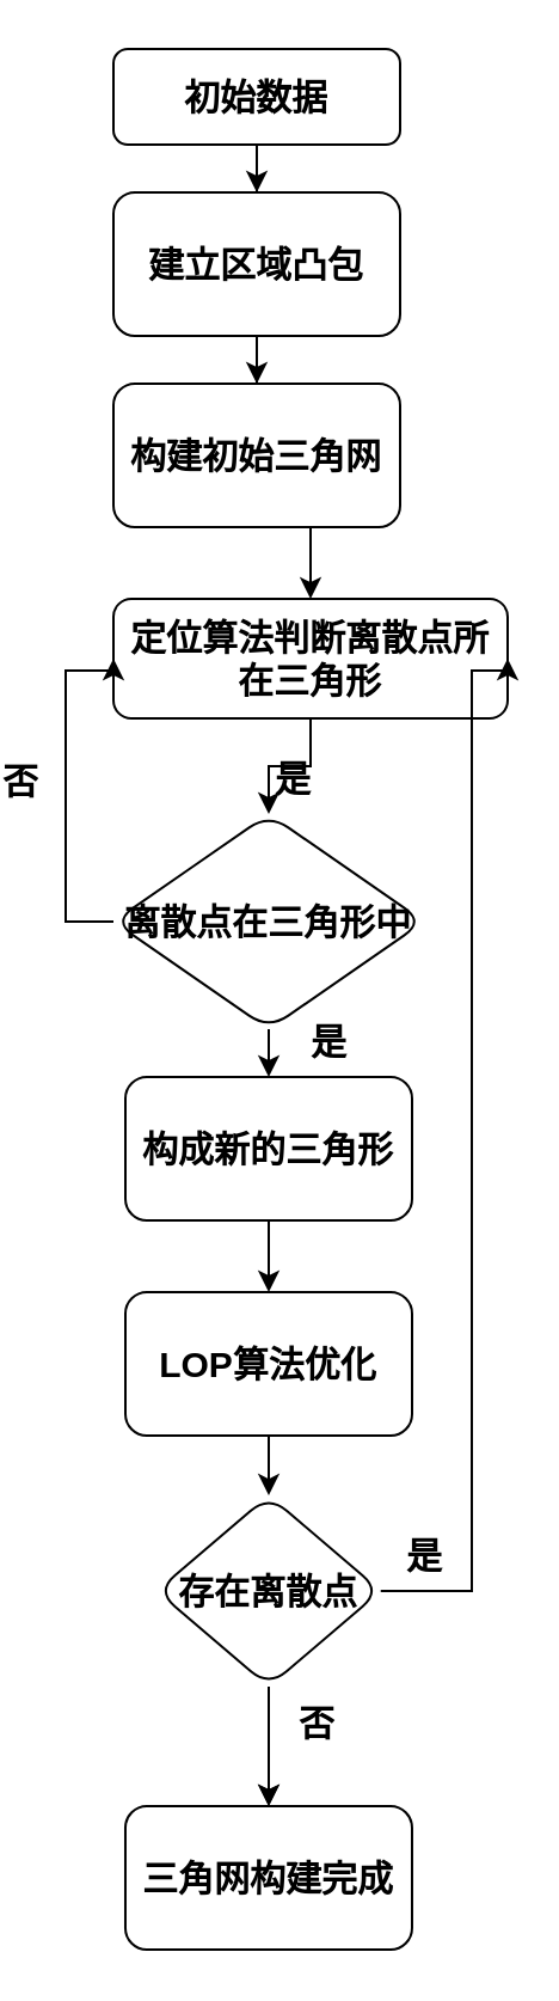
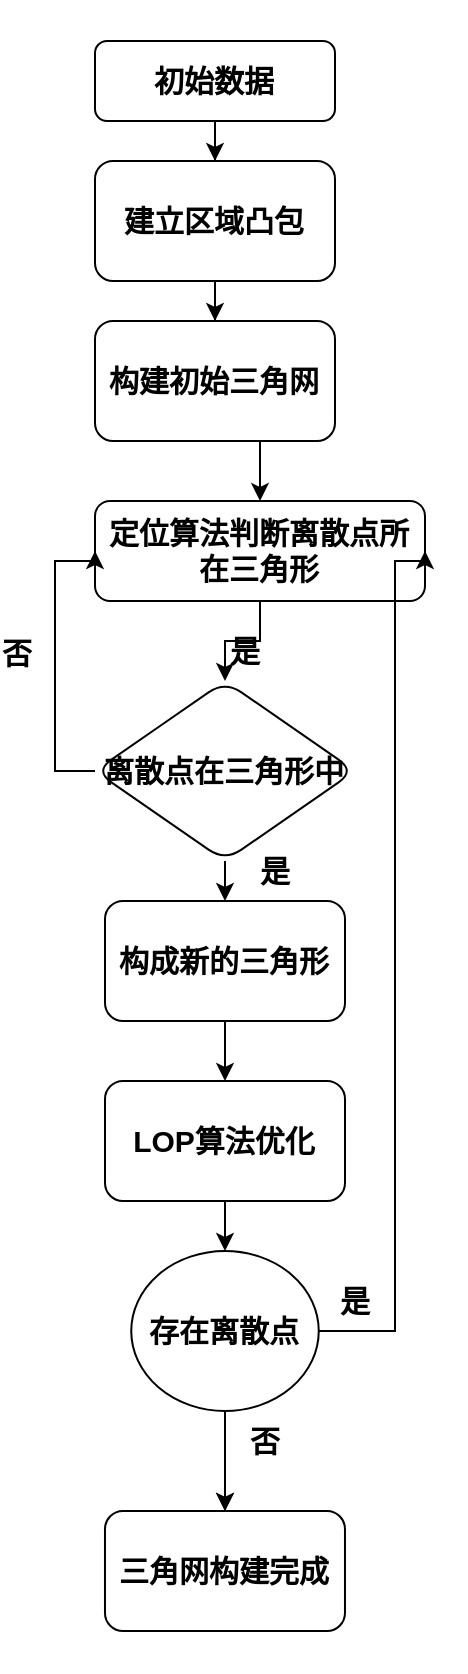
  <mxCell id="0" />
  <mxCell id="1" parent="0" />
  <mxCell id="2" value="" style="edgeStyle=orthogonalEdgeStyle;rounded=0;orthogonalLoop=1;jettySize=auto;html=1;fontStyle=1;spacing=2;fontSize=15;" edge="1" parent="1" source="3" target="5"><mxGeometry relative="1" as="geometry" /></mxCell>
  <mxCell id="3" value="初始数据" style="rounded=1;whiteSpace=wrap;html=1;fontSize=15;glass=0;strokeWidth=1;shadow=0;fontStyle=1;spacing=2;" parent="1" vertex="1"><mxGeometry x="40" y="20" width="120" height="40" as="geometry" /></mxCell>
  <mxCell id="4" value="" style="edgeStyle=orthogonalEdgeStyle;rounded=0;orthogonalLoop=1;jettySize=auto;html=1;fontStyle=1;spacing=2;fontSize=15;" edge="1" parent="1" source="5" target="7"><mxGeometry relative="1" as="geometry" /></mxCell>
  <mxCell id="5" value="建立区域凸包" style="whiteSpace=wrap;html=1;rounded=1;shadow=0;strokeWidth=1;glass=0;fontStyle=1;spacing=2;fontSize=15;" vertex="1" parent="1"><mxGeometry x="40" y="80" width="120" height="60" as="geometry" /></mxCell>
  <mxCell id="6" style="edgeStyle=orthogonalEdgeStyle;rounded=0;orthogonalLoop=1;jettySize=auto;html=1;exitX=0.5;exitY=1;exitDx=0;exitDy=0;entryX=0.5;entryY=0;entryDx=0;entryDy=0;fontStyle=1;spacing=2;fontSize=15;" edge="1" parent="1" source="7" target="9"><mxGeometry relative="1" as="geometry" /></mxCell>
  <mxCell id="7" value="构建初始三角网" style="whiteSpace=wrap;html=1;rounded=1;shadow=0;strokeWidth=1;glass=0;fontStyle=1;spacing=2;fontSize=15;" vertex="1" parent="1"><mxGeometry x="40" y="160" width="120" height="60" as="geometry" /></mxCell>
  <mxCell id="8" style="edgeStyle=orthogonalEdgeStyle;rounded=0;orthogonalLoop=1;jettySize=auto;html=1;exitX=0.5;exitY=1;exitDx=0;exitDy=0;entryX=0.5;entryY=0;entryDx=0;entryDy=0;fontStyle=1;spacing=2;fontSize=15;" edge="1" parent="1" source="9" target="15"><mxGeometry relative="1" as="geometry" /></mxCell>
  <mxCell id="9" value="定位算法判断离散点所在三角形" style="whiteSpace=wrap;html=1;rounded=1;shadow=0;strokeWidth=1;glass=0;fontStyle=1;spacing=2;fontSize=15;" vertex="1" parent="1"><mxGeometry x="40" y="250" width="165" height="50" as="geometry" /></mxCell>
  <mxCell id="10" value="" style="edgeStyle=orthogonalEdgeStyle;rounded=0;orthogonalLoop=1;jettySize=auto;html=1;fontSize=15;" edge="1" parent="1" source="11" target="16"><mxGeometry relative="1" as="geometry" /></mxCell>
  <mxCell id="11" value="是" style="text;html=1;align=center;verticalAlign=middle;resizable=0;points=[];autosize=1;fontStyle=1;spacing=2;fontSize=15;" vertex="1" parent="1"><mxGeometry x="115" y="420" width="30" height="30" as="geometry" /></mxCell>
  <mxCell id="12" style="edgeStyle=orthogonalEdgeStyle;rounded=0;orthogonalLoop=1;jettySize=auto;html=1;entryX=0;entryY=0.5;entryDx=0;entryDy=0;fontStyle=1;spacing=2;fontSize=15;" edge="1" parent="1" source="15" target="9"><mxGeometry relative="1" as="geometry"><Array as="points"><mxPoint x="20" y="385" /><mxPoint x="20" y="280" /></Array></mxGeometry></mxCell>
  <mxCell id="13" value="否" style="edgeLabel;html=1;align=center;verticalAlign=middle;resizable=0;points=[];fontStyle=1;spacing=2;fontSize=15;" vertex="1" connectable="0" parent="12"><mxGeometry x="0.331" y="1" relative="1" as="geometry"><mxPoint x="-19" y="20" as="offset" /></mxGeometry></mxCell>
  <mxCell id="14" style="edgeStyle=orthogonalEdgeStyle;rounded=0;orthogonalLoop=1;jettySize=auto;html=1;exitX=0.5;exitY=1;exitDx=0;exitDy=0;entryX=0.5;entryY=0;entryDx=0;entryDy=0;fontSize=15;" edge="1" parent="1" source="15" target="16"><mxGeometry relative="1" as="geometry" /></mxCell>
  <mxCell id="15" value="离散点在三角形中" style="rhombus;whiteSpace=wrap;html=1;rounded=1;shadow=0;strokeWidth=1;glass=0;fontStyle=1;spacing=2;fontSize=15;" vertex="1" parent="1"><mxGeometry x="40" y="340" width="130" height="90" as="geometry" /></mxCell>
  <mxCell id="16" value="构成新的三角形" style="whiteSpace=wrap;html=1;rounded=1;shadow=0;strokeWidth=1;glass=0;fontStyle=1;spacing=2;fontSize=15;" vertex="1" parent="1"><mxGeometry x="45" y="450" width="120" height="60" as="geometry" /></mxCell>
  <mxCell id="17" value="" style="edgeStyle=orthogonalEdgeStyle;rounded=0;orthogonalLoop=1;jettySize=auto;html=1;exitX=0.5;exitY=1;exitDx=0;exitDy=0;fontStyle=1;spacing=2;fontSize=15;" edge="1" parent="1" source="16" target="19"><mxGeometry relative="1" as="geometry"><mxPoint x="100" y="820" as="sourcePoint" /></mxGeometry></mxCell>
  <mxCell id="18" value="" style="edgeStyle=orthogonalEdgeStyle;rounded=0;orthogonalLoop=1;jettySize=auto;html=1;fontStyle=1;spacing=2;fontSize=15;" edge="1" parent="1" source="19" target="23"><mxGeometry relative="1" as="geometry" /></mxCell>
  <mxCell id="19" value="LOP算法优化" style="whiteSpace=wrap;html=1;rounded=1;shadow=0;strokeWidth=1;glass=0;fontStyle=1;spacing=2;fontSize=15;" vertex="1" parent="1"><mxGeometry x="45" y="540" width="120" height="60" as="geometry" /></mxCell>
  <mxCell id="20" value="" style="edgeStyle=orthogonalEdgeStyle;rounded=0;orthogonalLoop=1;jettySize=auto;html=1;fontStyle=1;spacing=2;fontSize=15;" edge="1" parent="1" source="23" target="24"><mxGeometry relative="1" as="geometry" /></mxCell>
  <mxCell id="21" value="" style="edgeStyle=orthogonalEdgeStyle;rounded=0;orthogonalLoop=1;jettySize=auto;html=1;fontStyle=1;spacing=2;fontSize=15;" edge="1" parent="1" source="23" target="24"><mxGeometry relative="1" as="geometry" /></mxCell>
  <mxCell id="22" style="edgeStyle=orthogonalEdgeStyle;rounded=0;orthogonalLoop=1;jettySize=auto;html=1;exitX=1;exitY=0.5;exitDx=0;exitDy=0;entryX=1;entryY=0.5;entryDx=0;entryDy=0;fontStyle=1;spacing=2;fontSize=15;" edge="1" parent="1" source="23" target="9"><mxGeometry relative="1" as="geometry"><Array as="points"><mxPoint x="190" y="665" /><mxPoint x="190" y="280" /></Array></mxGeometry></mxCell>
- <mxCell id="23" value="存在离散点" style="rhombus;whiteSpace=wrap;html=1;rounded=1;shadow=0;strokeWidth=1;glass=0;fontStyle=1;spacing=2;fontSize=15;" vertex="1" parent="1"><mxGeometry x="58.12" y="625" width="93.75" height="80" as="geometry" /></mxCell>
+ <mxCell id="23" value="存在离散点" style="ellipse;whiteSpace=wrap;html=1;shadow=0;strokeWidth=1;glass=0;fontStyle=1;spacing=2;fontSize=15;" vertex="1" parent="1"><mxGeometry x="58.12" y="625" width="93.75" height="80" as="geometry" /></mxCell>
  <mxCell id="24" value="三角网构建完成" style="whiteSpace=wrap;html=1;rounded=1;shadow=0;strokeWidth=1;glass=0;fontStyle=1;spacing=2;fontSize=15;" vertex="1" parent="1"><mxGeometry x="44.99" y="755" width="120" height="60" as="geometry" /></mxCell>
  <mxCell id="25" style="edgeStyle=orthogonalEdgeStyle;rounded=0;orthogonalLoop=1;jettySize=auto;html=1;exitX=0.5;exitY=1;exitDx=0;exitDy=0;fontStyle=1;spacing=2;fontSize=15;" edge="1" parent="1" source="24" target="24"><mxGeometry relative="1" as="geometry" /></mxCell>
  <mxCell id="26" value="是" style="text;html=1;align=center;verticalAlign=middle;resizable=0;points=[];autosize=1;fontStyle=1;spacing=2;fontSize=15;" vertex="1" parent="1"><mxGeometry x="100" y="310" width="30" height="30" as="geometry" /></mxCell>
  <mxCell id="27" value="否" style="text;html=1;align=center;verticalAlign=middle;resizable=0;points=[];autosize=1;fontStyle=1;spacing=2;fontSize=15;" vertex="1" parent="1"><mxGeometry x="110" y="705" width="30" height="30" as="geometry" /></mxCell>
  <mxCell id="28" value="是" style="text;html=1;align=center;verticalAlign=middle;resizable=0;points=[];autosize=1;fontSize=15;fontStyle=1;spacing=2;" vertex="1" parent="1"><mxGeometry x="155" y="640" width="30" height="20" as="geometry" /></mxCell>
